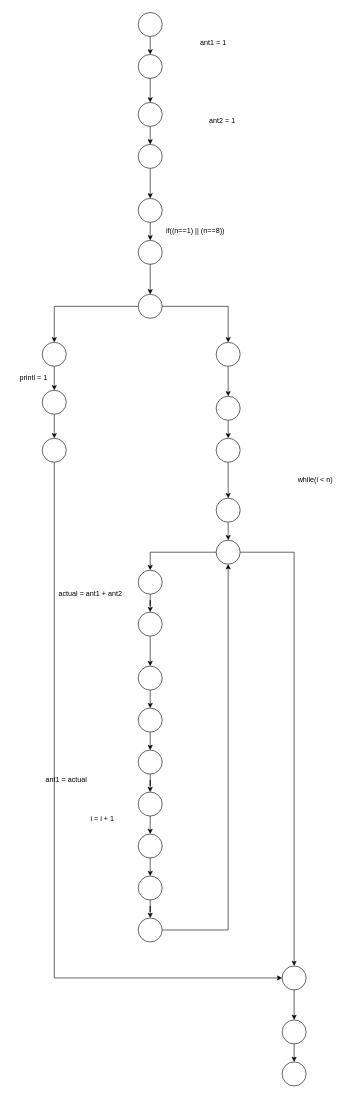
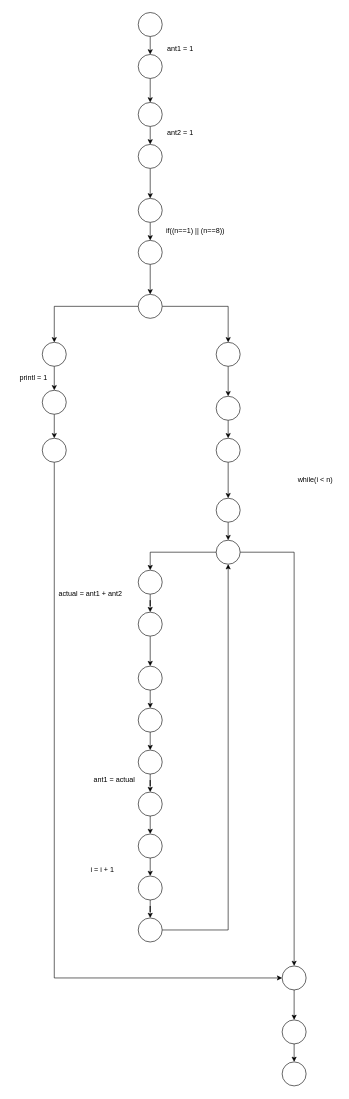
  <mxCell id="0" />
  <mxCell id="1" parent="0" />
  <mxCell id="2" style="edgeStyle=orthogonalEdgeStyle;rounded=0;orthogonalLoop=1;jettySize=auto;html=1;exitX=0.5;exitY=1;exitDx=0;exitDy=0;entryX=0.5;entryY=0;entryDx=0;entryDy=0;" edge="1" parent="1" source="3" target="5"><mxGeometry relative="1" as="geometry" /></mxCell>
  <mxCell id="3" value="" style="ellipse;whiteSpace=wrap;html=1;aspect=fixed;" vertex="1" parent="1"><mxGeometry x="230" y="20" width="40" height="40" as="geometry" /></mxCell>
  <mxCell id="4" style="edgeStyle=orthogonalEdgeStyle;rounded=0;orthogonalLoop=1;jettySize=auto;html=1;exitX=0.5;exitY=1;exitDx=0;exitDy=0;entryX=0.5;entryY=0;entryDx=0;entryDy=0;" edge="1" parent="1" source="5" target="7"><mxGeometry relative="1" as="geometry" /></mxCell>
  <mxCell id="5" value="" style="ellipse;whiteSpace=wrap;html=1;aspect=fixed;" vertex="1" parent="1"><mxGeometry x="230" y="90" width="40" height="40" as="geometry" /></mxCell>
  <mxCell id="6" style="edgeStyle=orthogonalEdgeStyle;rounded=0;orthogonalLoop=1;jettySize=auto;html=1;exitX=0.5;exitY=1;exitDx=0;exitDy=0;entryX=0.5;entryY=0;entryDx=0;entryDy=0;" edge="1" parent="1" source="7" target="9"><mxGeometry relative="1" as="geometry" /></mxCell>
  <mxCell id="7" value="" style="ellipse;whiteSpace=wrap;html=1;aspect=fixed;" vertex="1" parent="1"><mxGeometry x="230" y="170" width="40" height="40" as="geometry" /></mxCell>
  <mxCell id="8" style="edgeStyle=orthogonalEdgeStyle;rounded=0;orthogonalLoop=1;jettySize=auto;html=1;exitX=0.5;exitY=1;exitDx=0;exitDy=0;entryX=0.5;entryY=0;entryDx=0;entryDy=0;" edge="1" parent="1" source="9" target="11"><mxGeometry relative="1" as="geometry" /></mxCell>
  <mxCell id="9" value="" style="ellipse;whiteSpace=wrap;html=1;aspect=fixed;" vertex="1" parent="1"><mxGeometry x="230" y="240" width="40" height="40" as="geometry" /></mxCell>
  <mxCell id="10" style="edgeStyle=orthogonalEdgeStyle;rounded=0;orthogonalLoop=1;jettySize=auto;html=1;exitX=0.5;exitY=1;exitDx=0;exitDy=0;entryX=0.5;entryY=0;entryDx=0;entryDy=0;" edge="1" parent="1" source="11" target="13"><mxGeometry relative="1" as="geometry" /></mxCell>
  <mxCell id="11" value="" style="ellipse;whiteSpace=wrap;html=1;aspect=fixed;" vertex="1" parent="1"><mxGeometry x="230" y="330" width="40" height="40" as="geometry" /></mxCell>
  <mxCell id="12" style="edgeStyle=orthogonalEdgeStyle;rounded=0;orthogonalLoop=1;jettySize=auto;html=1;exitX=0.5;exitY=1;exitDx=0;exitDy=0;entryX=0.5;entryY=0;entryDx=0;entryDy=0;" edge="1" parent="1" source="13" target="16"><mxGeometry relative="1" as="geometry" /></mxCell>
  <mxCell id="13" value="" style="ellipse;whiteSpace=wrap;html=1;aspect=fixed;" vertex="1" parent="1"><mxGeometry x="230" y="400" width="40" height="40" as="geometry" /></mxCell>
  <mxCell id="14" style="edgeStyle=orthogonalEdgeStyle;rounded=0;orthogonalLoop=1;jettySize=auto;html=1;exitX=0;exitY=0.5;exitDx=0;exitDy=0;entryX=0.5;entryY=0;entryDx=0;entryDy=0;" edge="1" parent="1" source="16" target="18"><mxGeometry relative="1" as="geometry" /></mxCell>
  <mxCell id="15" style="edgeStyle=orthogonalEdgeStyle;rounded=0;orthogonalLoop=1;jettySize=auto;html=1;exitX=1;exitY=0.5;exitDx=0;exitDy=0;" edge="1" parent="1" source="16" target="26"><mxGeometry relative="1" as="geometry" /></mxCell>
  <mxCell id="16" value="" style="ellipse;whiteSpace=wrap;html=1;aspect=fixed;" vertex="1" parent="1"><mxGeometry x="230" y="490" width="40" height="40" as="geometry" /></mxCell>
  <mxCell id="17" style="edgeStyle=orthogonalEdgeStyle;rounded=0;orthogonalLoop=1;jettySize=auto;html=1;exitX=0.5;exitY=1;exitDx=0;exitDy=0;entryX=0.5;entryY=0;entryDx=0;entryDy=0;" edge="1" parent="1" source="18" target="20"><mxGeometry relative="1" as="geometry" /></mxCell>
  <mxCell id="18" value="" style="ellipse;whiteSpace=wrap;html=1;aspect=fixed;" vertex="1" parent="1"><mxGeometry x="70" y="570" width="40" height="40" as="geometry" /></mxCell>
  <mxCell id="19" style="edgeStyle=orthogonalEdgeStyle;rounded=0;orthogonalLoop=1;jettySize=auto;html=1;exitX=0.5;exitY=1;exitDx=0;exitDy=0;entryX=0.5;entryY=0;entryDx=0;entryDy=0;" edge="1" parent="1" source="20" target="45"><mxGeometry relative="1" as="geometry" /></mxCell>
  <mxCell id="20" value="" style="ellipse;whiteSpace=wrap;html=1;aspect=fixed;" vertex="1" parent="1"><mxGeometry x="70" y="650" width="40" height="40" as="geometry" /></mxCell>
- <mxCell id="21" value="ant1 = 1" style="text;html=1;align=center;verticalAlign=middle;resizable=0;points=[];autosize=1;strokeColor=none;" vertex="1" parent="1"><mxGeometry x="325" y="60" width="60" height="20" as="geometry" /></mxCell>
- <mxCell id="22" value="ant2 = 1" style="text;html=1;align=center;verticalAlign=middle;resizable=0;points=[];autosize=1;strokeColor=none;" vertex="1" parent="1"><mxGeometry x="340" y="190" width="60" height="20" as="geometry" /></mxCell>
+ <mxCell id="21" value="ant1 = 1" style="text;html=1;align=center;verticalAlign=middle;resizable=0;points=[];autosize=1;strokeColor=none;" vertex="1" parent="1"><mxGeometry x="270" y="70" width="60" height="20" as="geometry" /></mxCell>
+ <mxCell id="22" value="ant2 = 1" style="text;html=1;align=center;verticalAlign=middle;resizable=0;points=[];autosize=1;strokeColor=none;" vertex="1" parent="1"><mxGeometry x="270" y="210" width="60" height="20" as="geometry" /></mxCell>
  <mxCell id="23" value="if((n==1) || (n==8))" style="text;html=1;align=center;verticalAlign=middle;resizable=0;points=[];autosize=1;strokeColor=none;" vertex="1" parent="1"><mxGeometry x="270" y="375" width="110" height="20" as="geometry" /></mxCell>
  <mxCell id="24" value="printl = 1" style="text;html=1;align=center;verticalAlign=middle;resizable=0;points=[];autosize=1;strokeColor=none;" vertex="1" parent="1"><mxGeometry x="20" y="620" width="70" height="20" as="geometry" /></mxCell>
  <mxCell id="25" style="edgeStyle=orthogonalEdgeStyle;rounded=0;orthogonalLoop=1;jettySize=auto;html=1;exitX=0.5;exitY=1;exitDx=0;exitDy=0;entryX=0.5;entryY=0;entryDx=0;entryDy=0;" edge="1" parent="1" source="26" target="28"><mxGeometry relative="1" as="geometry" /></mxCell>
  <mxCell id="26" value="" style="ellipse;whiteSpace=wrap;html=1;aspect=fixed;" vertex="1" parent="1"><mxGeometry x="360" y="570" width="40" height="40" as="geometry" /></mxCell>
  <mxCell id="27" style="edgeStyle=orthogonalEdgeStyle;rounded=0;orthogonalLoop=1;jettySize=auto;html=1;exitX=0.5;exitY=1;exitDx=0;exitDy=0;entryX=0.5;entryY=0;entryDx=0;entryDy=0;" edge="1" parent="1" source="28" target="30"><mxGeometry relative="1" as="geometry" /></mxCell>
  <mxCell id="28" value="" style="ellipse;whiteSpace=wrap;html=1;aspect=fixed;" vertex="1" parent="1"><mxGeometry x="360" y="660" width="40" height="40" as="geometry" /></mxCell>
  <mxCell id="29" style="edgeStyle=orthogonalEdgeStyle;rounded=0;orthogonalLoop=1;jettySize=auto;html=1;exitX=0.5;exitY=1;exitDx=0;exitDy=0;entryX=0.5;entryY=0;entryDx=0;entryDy=0;" edge="1" parent="1" source="30" target="32"><mxGeometry relative="1" as="geometry" /></mxCell>
  <mxCell id="30" value="" style="ellipse;whiteSpace=wrap;html=1;aspect=fixed;" vertex="1" parent="1"><mxGeometry x="360" y="730" width="40" height="40" as="geometry" /></mxCell>
  <mxCell id="31" style="edgeStyle=orthogonalEdgeStyle;rounded=0;orthogonalLoop=1;jettySize=auto;html=1;exitX=0.5;exitY=1;exitDx=0;exitDy=0;entryX=0.5;entryY=0;entryDx=0;entryDy=0;" edge="1" parent="1" source="32" target="35"><mxGeometry relative="1" as="geometry" /></mxCell>
  <mxCell id="32" value="" style="ellipse;whiteSpace=wrap;html=1;aspect=fixed;" vertex="1" parent="1"><mxGeometry x="360" y="830" width="40" height="40" as="geometry" /></mxCell>
  <mxCell id="33" style="edgeStyle=orthogonalEdgeStyle;rounded=0;orthogonalLoop=1;jettySize=auto;html=1;exitX=0;exitY=0.5;exitDx=0;exitDy=0;entryX=0.5;entryY=0;entryDx=0;entryDy=0;" edge="1" parent="1" source="35" target="37"><mxGeometry relative="1" as="geometry" /></mxCell>
  <mxCell id="34" style="edgeStyle=orthogonalEdgeStyle;rounded=0;orthogonalLoop=1;jettySize=auto;html=1;exitX=1;exitY=0.5;exitDx=0;exitDy=0;entryX=0.5;entryY=0;entryDx=0;entryDy=0;" edge="1" parent="1" source="35" target="60"><mxGeometry relative="1" as="geometry" /></mxCell>
  <mxCell id="35" value="" style="ellipse;whiteSpace=wrap;html=1;aspect=fixed;" vertex="1" parent="1"><mxGeometry x="360" y="900" width="40" height="40" as="geometry" /></mxCell>
  <mxCell id="36" style="edgeStyle=orthogonalEdgeStyle;rounded=0;orthogonalLoop=1;jettySize=auto;html=1;exitX=0.5;exitY=1;exitDx=0;exitDy=0;" edge="1" parent="1" source="37" target="39"><mxGeometry relative="1" as="geometry" /></mxCell>
  <mxCell id="37" value="" style="ellipse;whiteSpace=wrap;html=1;aspect=fixed;" vertex="1" parent="1"><mxGeometry x="230" y="950" width="40" height="40" as="geometry" /></mxCell>
  <mxCell id="38" style="edgeStyle=orthogonalEdgeStyle;rounded=0;orthogonalLoop=1;jettySize=auto;html=1;exitX=0.5;exitY=1;exitDx=0;exitDy=0;entryX=0.5;entryY=0;entryDx=0;entryDy=0;" edge="1" parent="1" source="39" target="41"><mxGeometry relative="1" as="geometry" /></mxCell>
  <mxCell id="39" value="" style="ellipse;whiteSpace=wrap;html=1;aspect=fixed;" vertex="1" parent="1"><mxGeometry x="230" y="1020" width="40" height="40" as="geometry" /></mxCell>
  <mxCell id="40" style="edgeStyle=orthogonalEdgeStyle;rounded=0;orthogonalLoop=1;jettySize=auto;html=1;exitX=0.5;exitY=1;exitDx=0;exitDy=0;entryX=0.5;entryY=0;entryDx=0;entryDy=0;" edge="1" parent="1" source="41" target="43"><mxGeometry relative="1" as="geometry" /></mxCell>
  <mxCell id="41" value="" style="ellipse;whiteSpace=wrap;html=1;aspect=fixed;" vertex="1" parent="1"><mxGeometry x="230" y="1110" width="40" height="40" as="geometry" /></mxCell>
  <mxCell id="42" style="edgeStyle=orthogonalEdgeStyle;rounded=0;orthogonalLoop=1;jettySize=auto;html=1;exitX=0.5;exitY=1;exitDx=0;exitDy=0;entryX=0.5;entryY=0;entryDx=0;entryDy=0;" edge="1" parent="1" source="43" target="48"><mxGeometry relative="1" as="geometry" /></mxCell>
  <mxCell id="43" value="" style="ellipse;whiteSpace=wrap;html=1;aspect=fixed;" vertex="1" parent="1"><mxGeometry x="230" y="1180" width="40" height="40" as="geometry" /></mxCell>
  <mxCell id="44" style="edgeStyle=orthogonalEdgeStyle;rounded=0;orthogonalLoop=1;jettySize=auto;html=1;exitX=0.5;exitY=1;exitDx=0;exitDy=0;entryX=0;entryY=0.5;entryDx=0;entryDy=0;" edge="1" parent="1" source="45" target="60"><mxGeometry relative="1" as="geometry" /></mxCell>
  <mxCell id="45" value="" style="ellipse;whiteSpace=wrap;html=1;aspect=fixed;" vertex="1" parent="1"><mxGeometry x="70" y="730" width="40" height="40" as="geometry" /></mxCell>
  <mxCell id="46" value="while(i &amp;lt; n)" style="text;html=1;align=center;verticalAlign=middle;resizable=0;points=[];autosize=1;strokeColor=none;" vertex="1" parent="1"><mxGeometry x="490" y="790" width="70" height="20" as="geometry" /></mxCell>
  <mxCell id="47" style="edgeStyle=orthogonalEdgeStyle;rounded=0;orthogonalLoop=1;jettySize=auto;html=1;exitX=0.5;exitY=1;exitDx=0;exitDy=0;" edge="1" parent="1" source="48" target="50"><mxGeometry relative="1" as="geometry" /></mxCell>
  <mxCell id="48" value="" style="ellipse;whiteSpace=wrap;html=1;aspect=fixed;" vertex="1" parent="1"><mxGeometry x="230" y="1250" width="40" height="40" as="geometry" /></mxCell>
  <mxCell id="49" style="edgeStyle=orthogonalEdgeStyle;rounded=0;orthogonalLoop=1;jettySize=auto;html=1;exitX=0.5;exitY=1;exitDx=0;exitDy=0;entryX=0.5;entryY=0;entryDx=0;entryDy=0;" edge="1" parent="1" source="50" target="52"><mxGeometry relative="1" as="geometry" /></mxCell>
  <mxCell id="50" value="" style="ellipse;whiteSpace=wrap;html=1;aspect=fixed;" vertex="1" parent="1"><mxGeometry x="230" y="1320" width="40" height="40" as="geometry" /></mxCell>
  <mxCell id="51" style="edgeStyle=orthogonalEdgeStyle;rounded=0;orthogonalLoop=1;jettySize=auto;html=1;exitX=0.5;exitY=1;exitDx=0;exitDy=0;entryX=0.5;entryY=0;entryDx=0;entryDy=0;" edge="1" parent="1" source="52" target="54"><mxGeometry relative="1" as="geometry" /></mxCell>
  <mxCell id="52" value="" style="ellipse;whiteSpace=wrap;html=1;aspect=fixed;" vertex="1" parent="1"><mxGeometry x="230" y="1390" width="40" height="40" as="geometry" /></mxCell>
  <mxCell id="53" style="edgeStyle=orthogonalEdgeStyle;rounded=0;orthogonalLoop=1;jettySize=auto;html=1;exitX=0.5;exitY=1;exitDx=0;exitDy=0;" edge="1" parent="1" source="54" target="58"><mxGeometry relative="1" as="geometry" /></mxCell>
  <mxCell id="54" value="" style="ellipse;whiteSpace=wrap;html=1;aspect=fixed;" vertex="1" parent="1"><mxGeometry x="230" y="1460" width="40" height="40" as="geometry" /></mxCell>
  <mxCell id="55" value="actual = ant1 + ant2" style="text;html=1;align=center;verticalAlign=middle;resizable=0;points=[];autosize=1;strokeColor=none;" vertex="1" parent="1"><mxGeometry x="90" y="980" width="120" height="20" as="geometry" /></mxCell>
- <mxCell id="56" value="ant1 = actual" style="text;html=1;align=center;verticalAlign=middle;resizable=0;points=[];autosize=1;strokeColor=none;" vertex="1" parent="1"><mxGeometry x="70" y="1290" width="80" height="20" as="geometry" /></mxCell>
+ <mxCell id="56" value="ant1 = actual" style="text;html=1;align=center;verticalAlign=middle;resizable=0;points=[];autosize=1;strokeColor=none;" vertex="1" parent="1"><mxGeometry x="150" y="1290" width="80" height="20" as="geometry" /></mxCell>
  <mxCell id="57" style="edgeStyle=orthogonalEdgeStyle;rounded=0;orthogonalLoop=1;jettySize=auto;html=1;exitX=1;exitY=0.5;exitDx=0;exitDy=0;entryX=0.5;entryY=1;entryDx=0;entryDy=0;" edge="1" parent="1" source="58" target="35"><mxGeometry relative="1" as="geometry" /></mxCell>
  <mxCell id="58" value="" style="ellipse;whiteSpace=wrap;html=1;aspect=fixed;" vertex="1" parent="1"><mxGeometry x="230" y="1530" width="40" height="40" as="geometry" /></mxCell>
  <mxCell id="59" style="edgeStyle=orthogonalEdgeStyle;rounded=0;orthogonalLoop=1;jettySize=auto;html=1;exitX=0.5;exitY=1;exitDx=0;exitDy=0;entryX=0.5;entryY=0;entryDx=0;entryDy=0;" edge="1" parent="1" source="60" target="62"><mxGeometry relative="1" as="geometry" /></mxCell>
  <mxCell id="60" value="" style="ellipse;whiteSpace=wrap;html=1;aspect=fixed;" vertex="1" parent="1"><mxGeometry x="470" y="1610" width="40" height="40" as="geometry" /></mxCell>
  <mxCell id="61" style="edgeStyle=orthogonalEdgeStyle;rounded=0;orthogonalLoop=1;jettySize=auto;html=1;exitX=0.5;exitY=1;exitDx=0;exitDy=0;entryX=0.5;entryY=0;entryDx=0;entryDy=0;" edge="1" parent="1" source="62"><mxGeometry relative="1" as="geometry"><mxPoint x="490" y="1770" as="targetPoint" /></mxGeometry></mxCell>
  <mxCell id="62" value="" style="ellipse;whiteSpace=wrap;html=1;aspect=fixed;" vertex="1" parent="1"><mxGeometry x="470" y="1700" width="40" height="40" as="geometry" /></mxCell>
- <mxCell id="63" value="i = i + 1" style="text;html=1;align=center;verticalAlign=middle;resizable=0;points=[];autosize=1;strokeColor=none;" vertex="1" parent="1"><mxGeometry x="145" y="1355" width="50" height="20" as="geometry" /></mxCell>
+ <mxCell id="63" value="i = i + 1" style="text;html=1;align=center;verticalAlign=middle;resizable=0;points=[];autosize=1;strokeColor=none;" vertex="1" parent="1"><mxGeometry x="145" y="1440" width="50" height="20" as="geometry" /></mxCell>
  <mxCell id="64" value="" style="ellipse;whiteSpace=wrap;html=1;aspect=fixed;" vertex="1" parent="1"><mxGeometry x="470" y="1770" width="40" height="40" as="geometry" /></mxCell>
